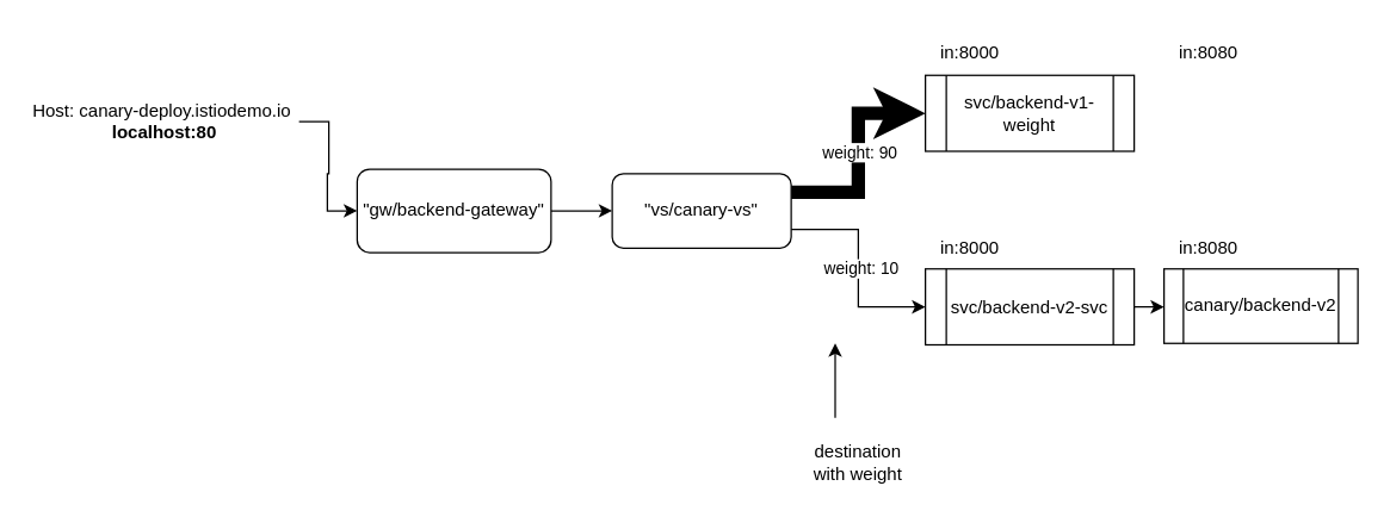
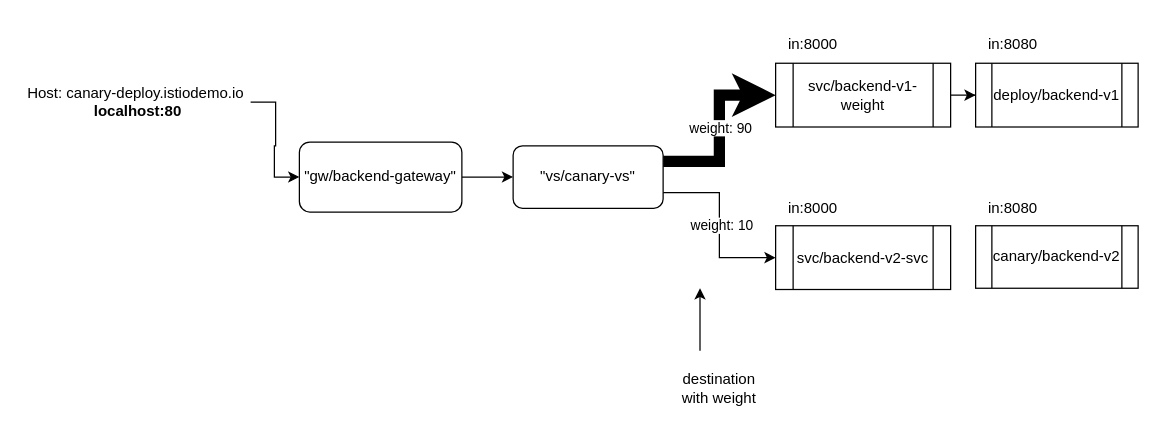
  <mxCell id="0" />
  <mxCell id="1" parent="0" />
  <mxCell id="2" style="edgeStyle=orthogonalEdgeStyle;rounded=0;orthogonalLoop=1;jettySize=auto;html=1;entryX=0;entryY=0.5;entryDx=0;entryDy=0;fillColor=#dae8fc;strokeColor=#000000;" parent="1" source="3" target="5" edge="1"><mxGeometry relative="1" as="geometry"><mxPoint x="252.5" y="105" as="targetPoint" /></mxGeometry></mxCell>
  <mxCell id="3" value="Host:&amp;nbsp;canary-deploy.istiodemo.io&lt;span style=&quot;background-color: initial;&quot;&gt;&amp;nbsp;&lt;br&gt;&lt;/span&gt;&lt;b style=&quot;background-color: initial;&quot;&gt;localhost:80&lt;/b&gt;" style="text;html=1;strokeColor=none;fillColor=none;align=center;verticalAlign=middle;whiteSpace=wrap;rounded=0;" parent="1" vertex="1"><mxGeometry x="20" y="66" width="180" height="30" as="geometry" /></mxCell>
  <mxCell id="4" style="edgeStyle=orthogonalEdgeStyle;rounded=0;orthogonalLoop=1;jettySize=auto;html=1;entryX=0;entryY=0.5;entryDx=0;entryDy=0;fillColor=#dae8fc;strokeColor=#000000;exitX=1;exitY=0.5;exitDx=0;exitDy=0;" parent="1" source="5" target="10" edge="1"><mxGeometry relative="1" as="geometry" /></mxCell>
  <mxCell id="5" value="&quot;gw/backend-gateway&quot;" style="rounded=1;whiteSpace=wrap;html=1;" parent="1" vertex="1"><mxGeometry x="239" y="113" width="130" height="56" as="geometry" /></mxCell>
  <mxCell id="6" style="edgeStyle=orthogonalEdgeStyle;rounded=0;orthogonalLoop=1;jettySize=auto;html=1;entryX=0;entryY=0.5;entryDx=0;entryDy=0;exitX=1;exitY=0.25;exitDx=0;exitDy=0;fillColor=#dae8fc;strokeColor=#000000;strokeWidth=9;" parent="1" source="10" target="14" edge="1"><mxGeometry relative="1" as="geometry" /></mxCell>
  <mxCell id="7" value="weight: 90" style="edgeLabel;html=1;align=center;verticalAlign=middle;resizable=0;points=[];" vertex="1" connectable="0" parent="6"><mxGeometry x="0.13" relative="1" as="geometry"><mxPoint y="9" as="offset" /></mxGeometry></mxCell>
  <mxCell id="8" style="edgeStyle=orthogonalEdgeStyle;rounded=0;orthogonalLoop=1;jettySize=auto;html=1;entryX=0;entryY=0.5;entryDx=0;entryDy=0;exitX=1;exitY=0.75;exitDx=0;exitDy=0;" edge="1" parent="1" source="10" target="16"><mxGeometry relative="1" as="geometry" /></mxCell>
  <mxCell id="9" value="weight: 10" style="edgeLabel;html=1;align=center;verticalAlign=middle;resizable=0;points=[];" vertex="1" connectable="0" parent="8"><mxGeometry y="1" relative="1" as="geometry"><mxPoint as="offset" /></mxGeometry></mxCell>
  <mxCell id="10" value="&quot;vs/canary-vs&quot;" style="rounded=1;whiteSpace=wrap;html=1;" parent="1" vertex="1"><mxGeometry x="410" y="116" width="120" height="50" as="geometry" /></mxCell>
+ <mxCell id="11" value="deploy/backend-v1" style="shape=process;whiteSpace=wrap;html=1;backgroundOutline=1;" parent="1" vertex="1"><mxGeometry x="780" y="50" width="130" height="51" as="geometry" /></mxCell>
  <mxCell id="12" value="canary/backend-v2" style="shape=process;whiteSpace=wrap;html=1;backgroundOutline=1;" parent="1" vertex="1"><mxGeometry x="780" y="180" width="130" height="50" as="geometry" /></mxCell>
+ <mxCell id="13" style="edgeStyle=orthogonalEdgeStyle;rounded=0;orthogonalLoop=1;jettySize=auto;html=1;entryX=0;entryY=0.5;entryDx=0;entryDy=0;" edge="1" parent="1" source="14" target="11"><mxGeometry relative="1" as="geometry" /></mxCell>
  <mxCell id="14" value="svc/backend-v1-weight" style="shape=process;whiteSpace=wrap;html=1;backgroundOutline=1;" parent="1" vertex="1"><mxGeometry x="620" y="50" width="140" height="51" as="geometry" /></mxCell>
- <mxCell id="15" style="edgeStyle=orthogonalEdgeStyle;rounded=0;orthogonalLoop=1;jettySize=auto;html=1;entryX=0;entryY=0.5;entryDx=0;entryDy=0;" edge="1" parent="1" source="16" target="12"><mxGeometry relative="1" as="geometry" /></mxCell>
  <mxCell id="16" value="svc/backend-v2-svc" style="shape=process;whiteSpace=wrap;html=1;backgroundOutline=1;" parent="1" vertex="1"><mxGeometry x="620" y="180" width="140" height="51" as="geometry" /></mxCell>
  <mxCell id="17" value="in:8000" style="text;html=1;strokeColor=none;fillColor=none;align=center;verticalAlign=middle;whiteSpace=wrap;rounded=0;" parent="1" vertex="1"><mxGeometry x="620" y="151" width="60" height="30" as="geometry" /></mxCell>
  <mxCell id="18" value="in:8000" style="text;html=1;strokeColor=none;fillColor=none;align=center;verticalAlign=middle;whiteSpace=wrap;rounded=0;" parent="1" vertex="1"><mxGeometry x="620" y="20" width="60" height="30" as="geometry" /></mxCell>
  <mxCell id="19" value="in:8080" style="text;html=1;strokeColor=none;fillColor=none;align=center;verticalAlign=middle;whiteSpace=wrap;rounded=0;" parent="1" vertex="1"><mxGeometry x="780" y="20" width="60" height="30" as="geometry" /></mxCell>
  <mxCell id="20" value="in:8080" style="text;html=1;strokeColor=none;fillColor=none;align=center;verticalAlign=middle;whiteSpace=wrap;rounded=0;" parent="1" vertex="1"><mxGeometry x="780" y="151" width="60" height="30" as="geometry" /></mxCell>
  <mxCell id="21" value="" style="endArrow=classic;html=1;rounded=0;" parent="1" edge="1"><mxGeometry width="50" height="50" relative="1" as="geometry"><mxPoint x="559.5" y="280" as="sourcePoint" /><mxPoint x="559.5" y="230" as="targetPoint" /></mxGeometry></mxCell>
  <mxCell id="22" value="destination with weight" style="text;html=1;strokeColor=none;fillColor=none;align=center;verticalAlign=middle;whiteSpace=wrap;rounded=0;" parent="1" vertex="1"><mxGeometry x="540" y="295" width="70" height="30" as="geometry" /></mxCell>
